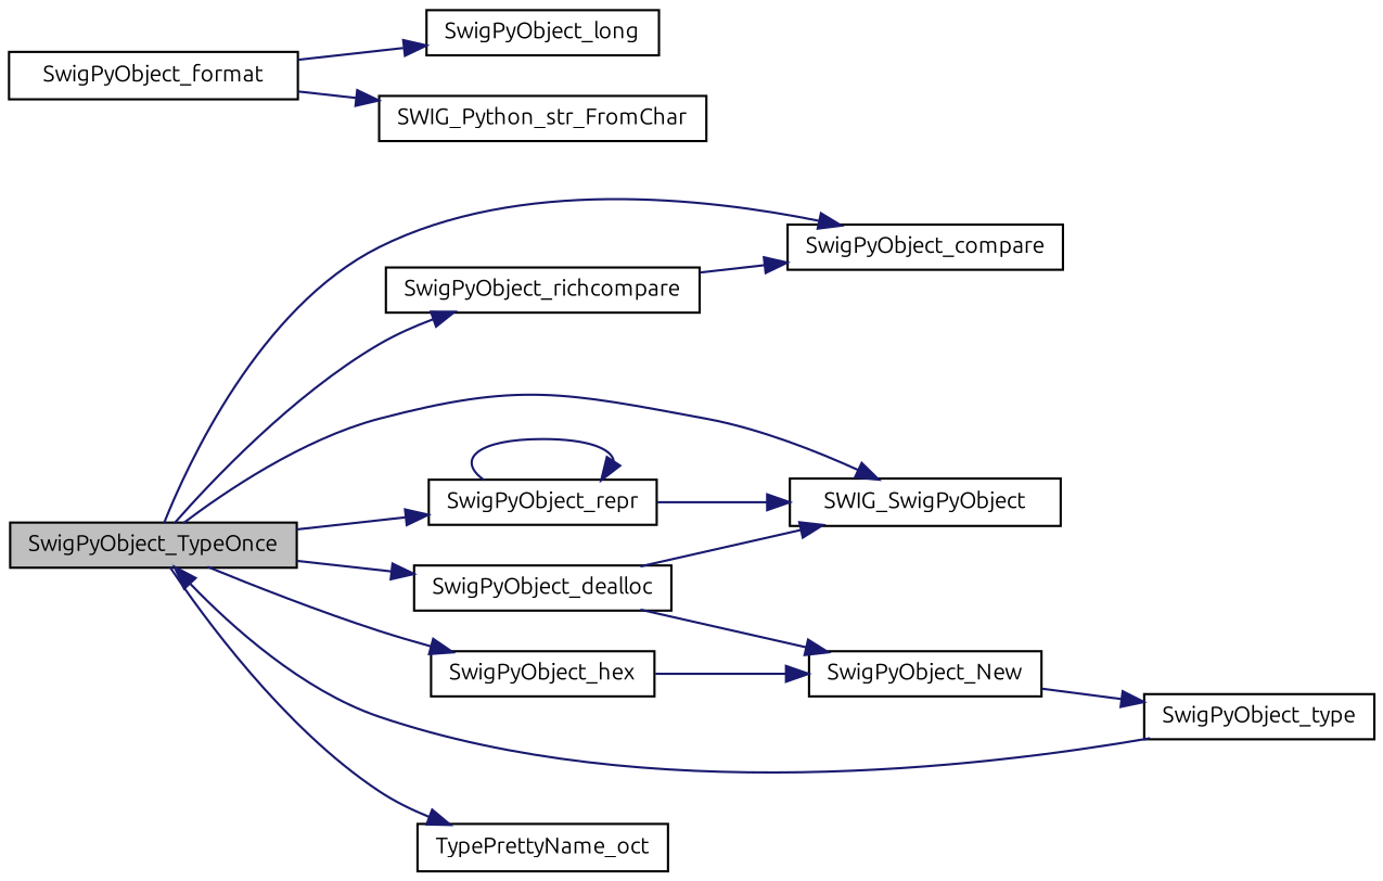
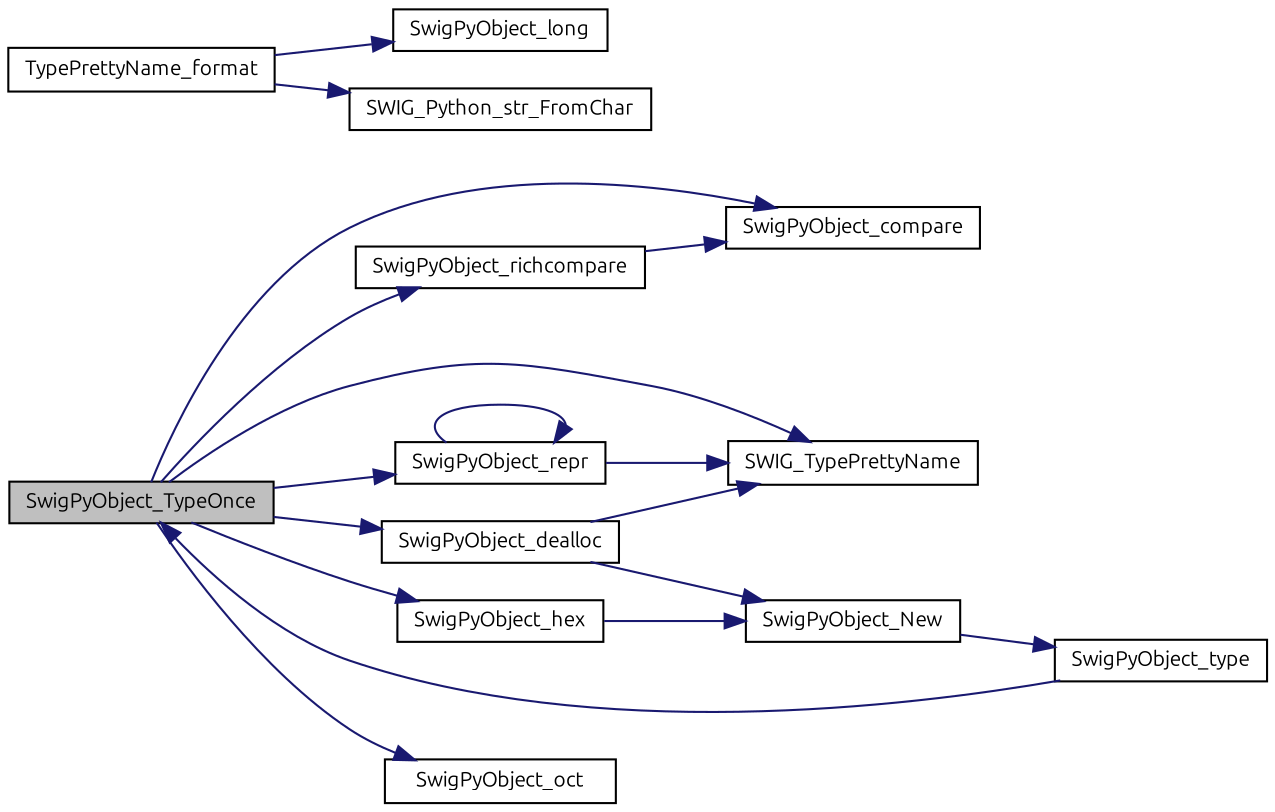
  digraph {
    fontname=Ubuntu
    rankdir=LR
    node [color=black fillcolor=white fontname=Ubuntu fontsize=10 shape=record style=filled]
    edge [color=midnightblue fontname=Ubuntu fontsize=10 labelfontname=Helvetica labelfontsize=10 style=solid]
    n1 [fillcolor=grey75 fontcolor=black height=0.2 label=SwigPyObject_TypeOnce width=0.4]
    n2 [height=0.2 label=SwigPyObject_compare width=0.4]
    n3 [height=0.2 label=SwigPyObject_dealloc width=0.4]
    n4 [height=0.2 label=SwigPyObject_hex width=0.4]
-   n5 [height=0.2 label=TypePrettyName_oct width=0.4]
+   n5 [height=0.2 label=SwigPyObject_oct width=0.4]
    n6 [height=0.2 label=SwigPyObject_repr width=0.4]
    n7 [height=0.2 label=SwigPyObject_richcompare width=0.4]
-   n8 [height=0.2 label=SWIG_SwigPyObject width=0.4]
+   n8 [height=0.2 label=SWIG_TypePrettyName width=0.4]
    n9 [height=0.2 label=SwigPyObject_New width=0.4]
    n10 [height=0.2 label=SwigPyObject_long width=0.4]
    n11 [height=0.2 label=SwigPyObject_type width=0.4]
-   n12 [height=0.2 label=SwigPyObject_format width=0.4]
+   n12 [height=0.2 label=TypePrettyName_format width=0.4]
    n13 [height=0.2 label=SWIG_Python_str_FromChar width=0.4]
    n1 -> n2
    n1 -> n3
    n1 -> n4
    n1 -> n5
    n1 -> n6
    n1 -> n7
    n1 -> n8
    n3 -> n8
    n3 -> n9
    n4 -> n9
    n6 -> n6
    n6 -> n8
    n7 -> n2
    n9 -> n11
    n11 -> n1
    n12 -> n10
    n12 -> n13
  }
